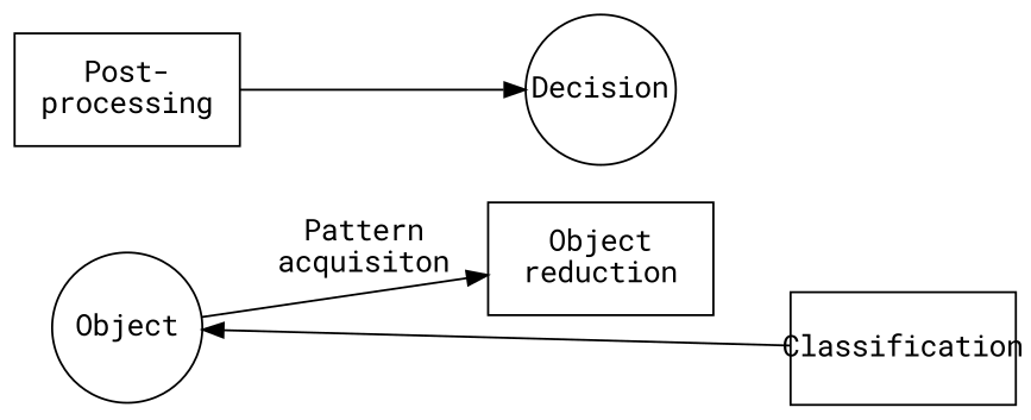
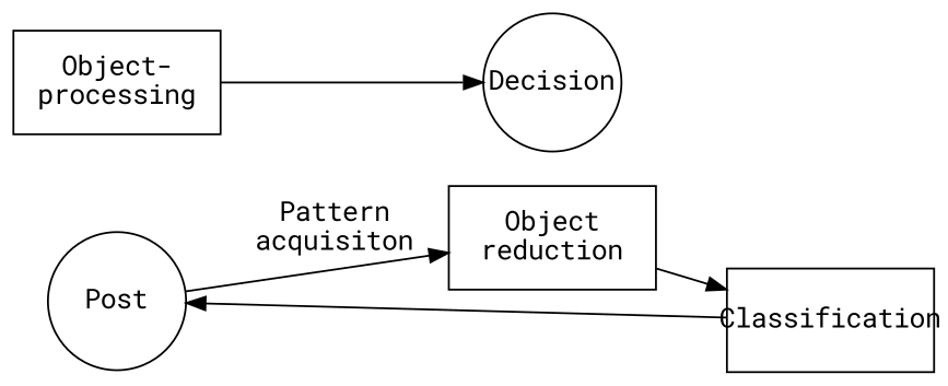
  digraph {
    fontname="Roboto Mono"
    rankdir=LR
    node [color=black fillcolor=white fixedsize=true fontname="Roboto Mono" shape=rectangle]
    edge [fontname="Roboto Mono"]
-   n1 [label=Object shape=circle width=1]
+   n1 [label=Post shape=circle width=1]
    n2 [height=.75 label="Object\nreduction" width=1.5]
    n3 [height=.75 label=Classification width=1.5]
    n4 [label=Decision shape=circle width=1]
-   n5 [height=.75 label="Post-\nprocessing" width=1.5]
+   n5 [height=.75 label="Object-\nprocessing" width=1.5]
    n1 -> n2 [label="Pattern\nacquisiton"]
+   n2 -> n3
    n3 -> n1
    n5 -> n4
  }
